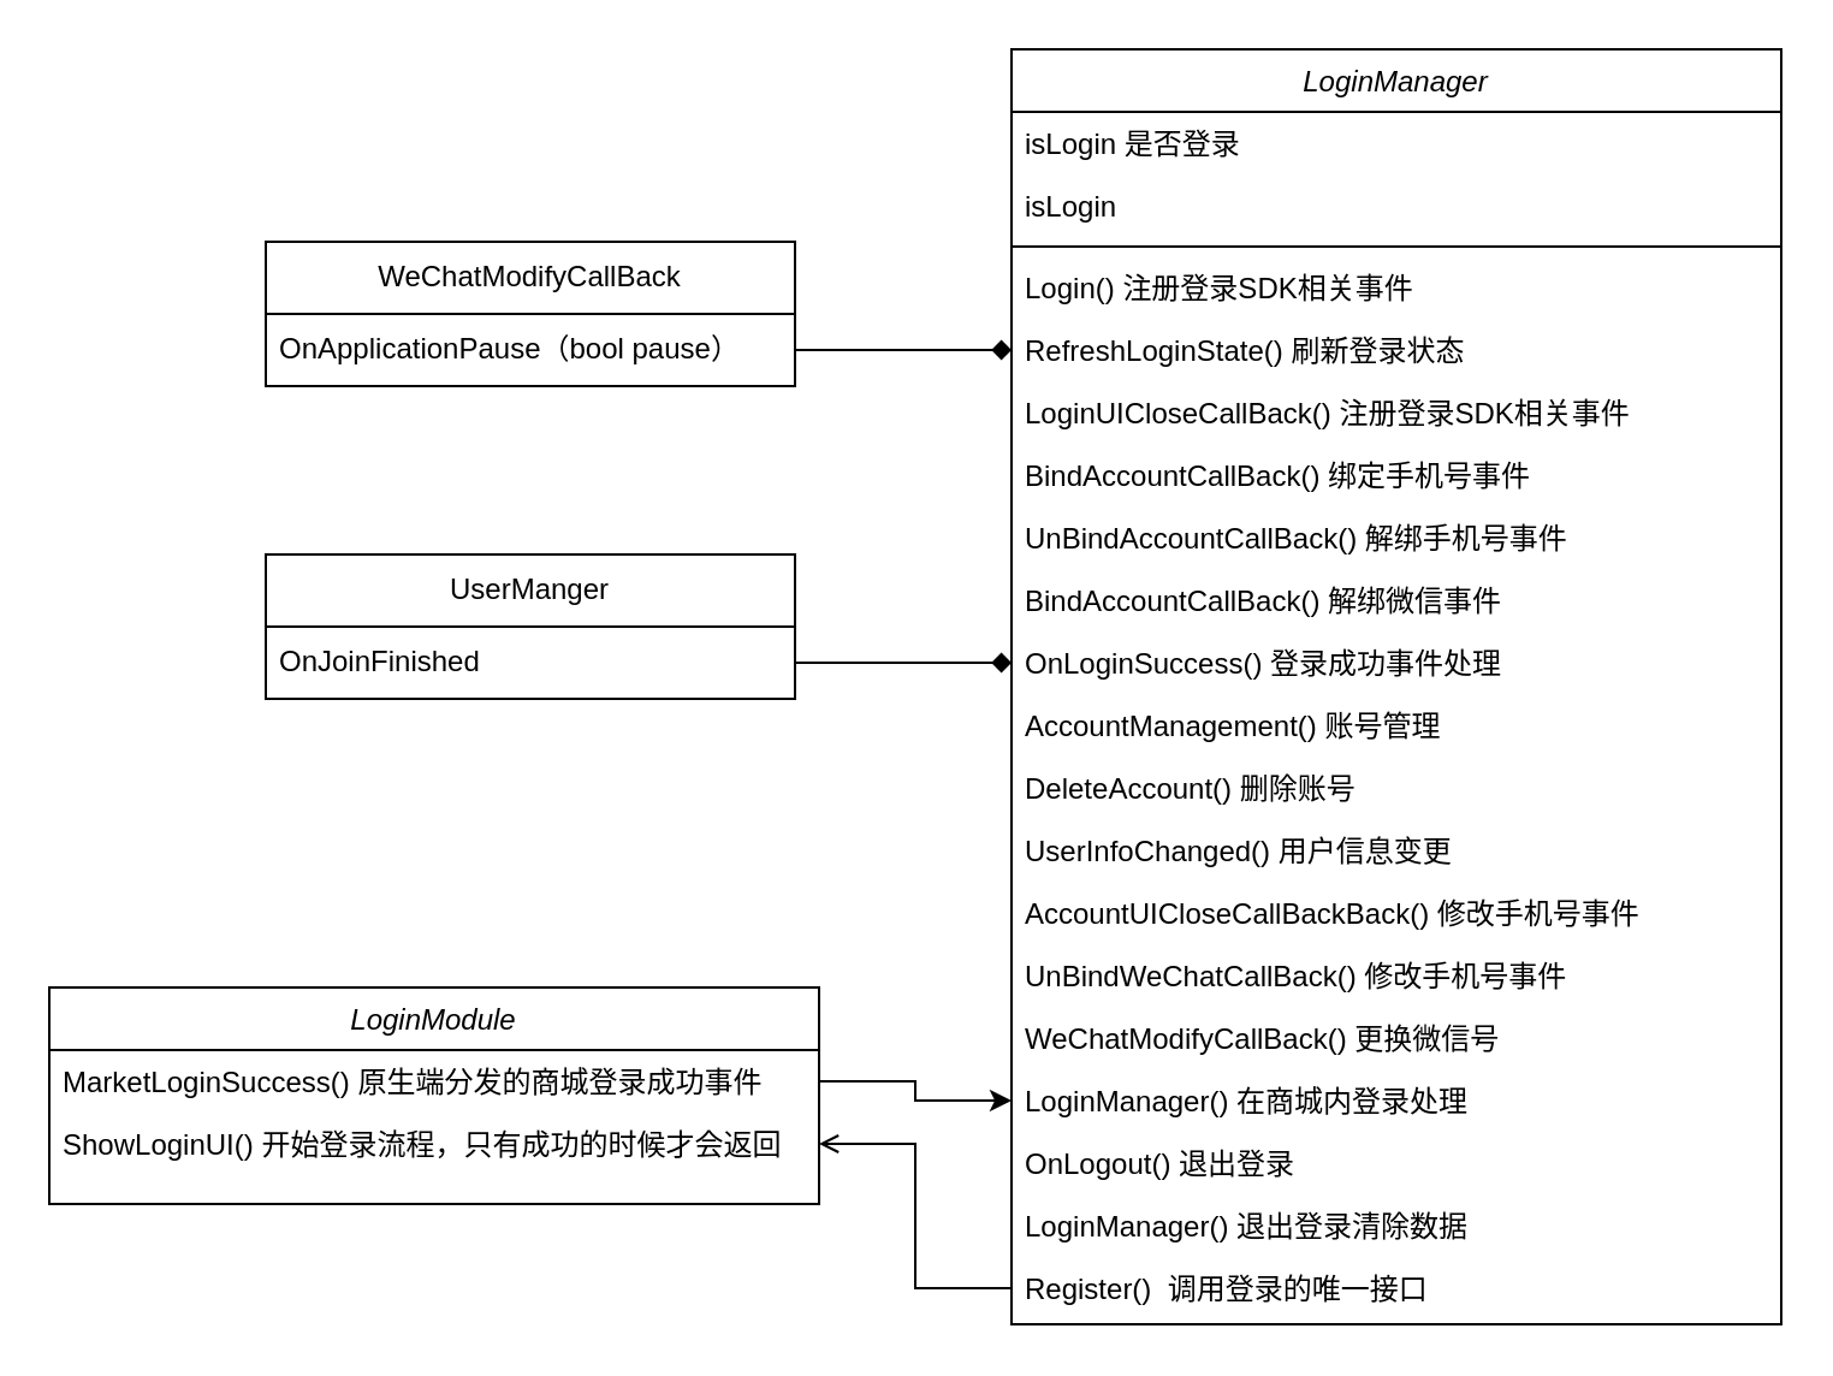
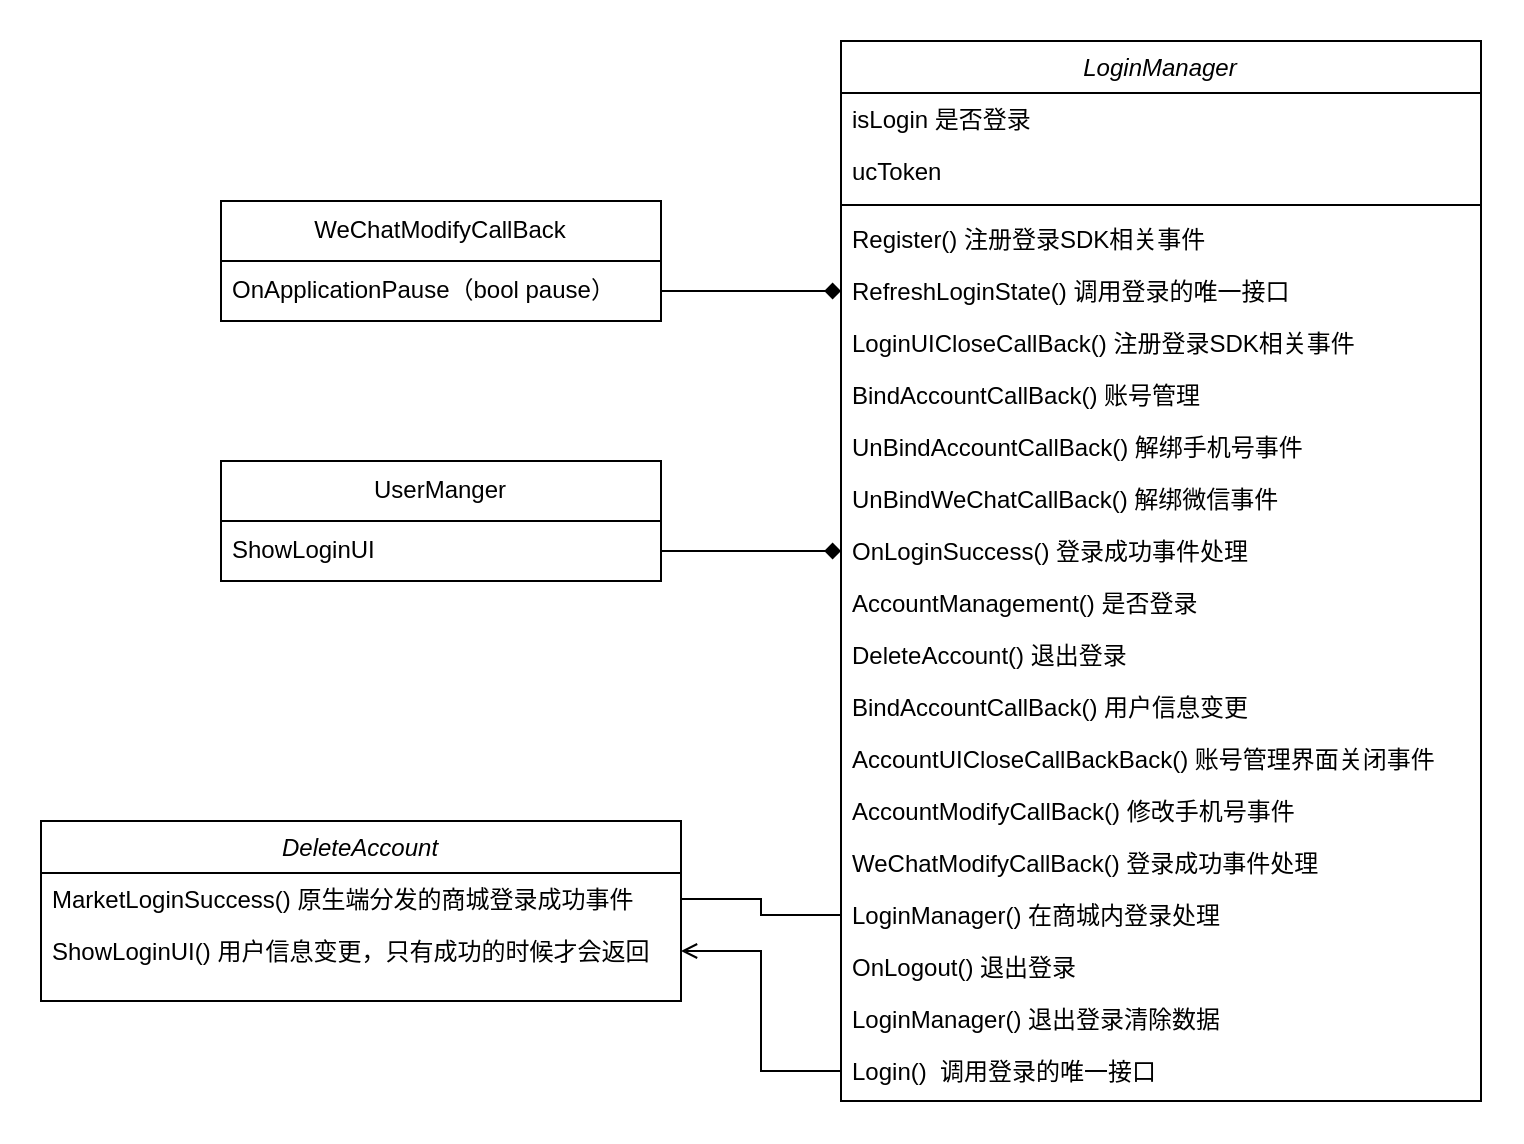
  <mxCell id="0" />
  <mxCell id="1" parent="0" />
  <mxCell id="2" value="LoginManager" style="swimlane;fontStyle=2;align=center;verticalAlign=top;childLayout=stackLayout;horizontal=1;startSize=26;horizontalStack=0;resizeParent=1;resizeLast=0;collapsible=1;marginBottom=0;rounded=0;shadow=0;strokeWidth=1;" parent="1" vertex="1"><mxGeometry x="420" y="20" width="320" height="530" as="geometry"><mxRectangle x="230" y="140" width="160" height="26" as="alternateBounds" /></mxGeometry></mxCell>
  <mxCell id="3" value="isLogin 是否登录" style="text;align=left;verticalAlign=top;spacingLeft=4;spacingRight=4;overflow=hidden;rotatable=0;points=[[0,0.5],[1,0.5]];portConstraint=eastwest;" parent="2" vertex="1"><mxGeometry y="26" width="320" height="26" as="geometry" /></mxCell>
- <mxCell id="4" value="isLogin" style="text;align=left;verticalAlign=top;spacingLeft=4;spacingRight=4;overflow=hidden;rotatable=0;points=[[0,0.5],[1,0.5]];portConstraint=eastwest;rounded=0;shadow=0;html=0;" parent="2" vertex="1"><mxGeometry y="52" width="320" height="26" as="geometry" /></mxCell>
+ <mxCell id="4" value="ucToken" style="text;align=left;verticalAlign=top;spacingLeft=4;spacingRight=4;overflow=hidden;rotatable=0;points=[[0,0.5],[1,0.5]];portConstraint=eastwest;rounded=0;shadow=0;html=0;" parent="2" vertex="1"><mxGeometry y="52" width="320" height="26" as="geometry" /></mxCell>
  <mxCell id="5" value="" style="line;html=1;strokeWidth=1;align=left;verticalAlign=middle;spacingTop=-1;spacingLeft=3;spacingRight=3;rotatable=0;labelPosition=right;points=[];portConstraint=eastwest;" parent="2" vertex="1"><mxGeometry y="78" width="320" height="8" as="geometry" /></mxCell>
- <mxCell id="6" value="Login() 注册登录SDK相关事件&#10;" style="text;align=left;verticalAlign=top;spacingLeft=4;spacingRight=4;overflow=hidden;rotatable=0;points=[[0,0.5],[1,0.5]];portConstraint=eastwest;" parent="2" vertex="1"><mxGeometry y="86" width="320" height="26" as="geometry" /></mxCell>
- <mxCell id="7" value="RefreshLoginState() 刷新登录状态&#10;" style="text;align=left;verticalAlign=top;spacingLeft=4;spacingRight=4;overflow=hidden;rotatable=0;points=[[0,0.5],[1,0.5]];portConstraint=eastwest;" vertex="1" parent="2"><mxGeometry y="112" width="320" height="26" as="geometry" /></mxCell>
+ <mxCell id="6" value="Register() 注册登录SDK相关事件&#10;" style="text;align=left;verticalAlign=top;spacingLeft=4;spacingRight=4;overflow=hidden;rotatable=0;points=[[0,0.5],[1,0.5]];portConstraint=eastwest;" parent="2" vertex="1"><mxGeometry y="86" width="320" height="26" as="geometry" /></mxCell>
+ <mxCell id="7" value="RefreshLoginState() 调用登录的唯一接口&#10;" style="text;align=left;verticalAlign=top;spacingLeft=4;spacingRight=4;overflow=hidden;rotatable=0;points=[[0,0.5],[1,0.5]];portConstraint=eastwest;" vertex="1" parent="2"><mxGeometry y="112" width="320" height="26" as="geometry" /></mxCell>
  <mxCell id="8" value="LoginUICloseCallBack() 注册登录SDK相关事件" style="text;align=left;verticalAlign=top;spacingLeft=4;spacingRight=4;overflow=hidden;rotatable=0;points=[[0,0.5],[1,0.5]];portConstraint=eastwest;" vertex="1" parent="2"><mxGeometry y="138" width="320" height="26" as="geometry" /></mxCell>
- <mxCell id="9" value="BindAccountCallBack() 绑定手机号事件" style="text;align=left;verticalAlign=top;spacingLeft=4;spacingRight=4;overflow=hidden;rotatable=0;points=[[0,0.5],[1,0.5]];portConstraint=eastwest;" vertex="1" parent="2"><mxGeometry y="164" width="320" height="26" as="geometry" /></mxCell>
+ <mxCell id="9" value="BindAccountCallBack() 账号管理" style="text;align=left;verticalAlign=top;spacingLeft=4;spacingRight=4;overflow=hidden;rotatable=0;points=[[0,0.5],[1,0.5]];portConstraint=eastwest;" vertex="1" parent="2"><mxGeometry y="164" width="320" height="26" as="geometry" /></mxCell>
  <mxCell id="10" value="UnBindAccountCallBack() 解绑手机号事件" style="text;align=left;verticalAlign=top;spacingLeft=4;spacingRight=4;overflow=hidden;rotatable=0;points=[[0,0.5],[1,0.5]];portConstraint=eastwest;" vertex="1" parent="2"><mxGeometry y="190" width="320" height="26" as="geometry" /></mxCell>
- <mxCell id="11" value="BindAccountCallBack() 解绑微信事件" style="text;align=left;verticalAlign=top;spacingLeft=4;spacingRight=4;overflow=hidden;rotatable=0;points=[[0,0.5],[1,0.5]];portConstraint=eastwest;" vertex="1" parent="2"><mxGeometry y="216" width="320" height="26" as="geometry" /></mxCell>
+ <mxCell id="11" value="UnBindWeChatCallBack() 解绑微信事件" style="text;align=left;verticalAlign=top;spacingLeft=4;spacingRight=4;overflow=hidden;rotatable=0;points=[[0,0.5],[1,0.5]];portConstraint=eastwest;" vertex="1" parent="2"><mxGeometry y="216" width="320" height="26" as="geometry" /></mxCell>
  <mxCell id="12" value="OnLoginSuccess() 登录成功事件处理&#10;" style="text;align=left;verticalAlign=top;spacingLeft=4;spacingRight=4;overflow=hidden;rotatable=0;points=[[0,0.5],[1,0.5]];portConstraint=eastwest;" vertex="1" parent="2"><mxGeometry y="242" width="320" height="26" as="geometry" /></mxCell>
- <mxCell id="13" value="AccountManagement() 账号管理" style="text;align=left;verticalAlign=top;spacingLeft=4;spacingRight=4;overflow=hidden;rotatable=0;points=[[0,0.5],[1,0.5]];portConstraint=eastwest;" vertex="1" parent="2"><mxGeometry y="268" width="320" height="26" as="geometry" /></mxCell>
- <mxCell id="14" value="DeleteAccount() 删除账号" style="text;align=left;verticalAlign=top;spacingLeft=4;spacingRight=4;overflow=hidden;rotatable=0;points=[[0,0.5],[1,0.5]];portConstraint=eastwest;" vertex="1" parent="2"><mxGeometry y="294" width="320" height="26" as="geometry" /></mxCell>
- <mxCell id="15" value="UserInfoChanged() 用户信息变更" style="text;align=left;verticalAlign=top;spacingLeft=4;spacingRight=4;overflow=hidden;rotatable=0;points=[[0,0.5],[1,0.5]];portConstraint=eastwest;" vertex="1" parent="2"><mxGeometry y="320" width="320" height="26" as="geometry" /></mxCell>
- <mxCell id="16" value="AccountUICloseCallBackBack() 修改手机号事件" style="text;align=left;verticalAlign=top;spacingLeft=4;spacingRight=4;overflow=hidden;rotatable=0;points=[[0,0.5],[1,0.5]];portConstraint=eastwest;" vertex="1" parent="2"><mxGeometry y="346" width="320" height="26" as="geometry" /></mxCell>
- <mxCell id="17" value="UnBindWeChatCallBack() 修改手机号事件" style="text;align=left;verticalAlign=top;spacingLeft=4;spacingRight=4;overflow=hidden;rotatable=0;points=[[0,0.5],[1,0.5]];portConstraint=eastwest;" vertex="1" parent="2"><mxGeometry y="372" width="320" height="26" as="geometry" /></mxCell>
- <mxCell id="18" value="WeChatModifyCallBack() 更换微信号" style="text;align=left;verticalAlign=top;spacingLeft=4;spacingRight=4;overflow=hidden;rotatable=0;points=[[0,0.5],[1,0.5]];portConstraint=eastwest;" vertex="1" parent="2"><mxGeometry y="398" width="320" height="26" as="geometry" /></mxCell>
+ <mxCell id="13" value="AccountManagement() 是否登录" style="text;align=left;verticalAlign=top;spacingLeft=4;spacingRight=4;overflow=hidden;rotatable=0;points=[[0,0.5],[1,0.5]];portConstraint=eastwest;" vertex="1" parent="2"><mxGeometry y="268" width="320" height="26" as="geometry" /></mxCell>
+ <mxCell id="14" value="DeleteAccount() 退出登录" style="text;align=left;verticalAlign=top;spacingLeft=4;spacingRight=4;overflow=hidden;rotatable=0;points=[[0,0.5],[1,0.5]];portConstraint=eastwest;" vertex="1" parent="2"><mxGeometry y="294" width="320" height="26" as="geometry" /></mxCell>
+ <mxCell id="15" value="BindAccountCallBack() 用户信息变更" style="text;align=left;verticalAlign=top;spacingLeft=4;spacingRight=4;overflow=hidden;rotatable=0;points=[[0,0.5],[1,0.5]];portConstraint=eastwest;" vertex="1" parent="2"><mxGeometry y="320" width="320" height="26" as="geometry" /></mxCell>
+ <mxCell id="16" value="AccountUICloseCallBackBack() 账号管理界面关闭事件" style="text;align=left;verticalAlign=top;spacingLeft=4;spacingRight=4;overflow=hidden;rotatable=0;points=[[0,0.5],[1,0.5]];portConstraint=eastwest;" vertex="1" parent="2"><mxGeometry y="346" width="320" height="26" as="geometry" /></mxCell>
+ <mxCell id="17" value="AccountModifyCallBack() 修改手机号事件" style="text;align=left;verticalAlign=top;spacingLeft=4;spacingRight=4;overflow=hidden;rotatable=0;points=[[0,0.5],[1,0.5]];portConstraint=eastwest;" vertex="1" parent="2"><mxGeometry y="372" width="320" height="26" as="geometry" /></mxCell>
+ <mxCell id="18" value="WeChatModifyCallBack() 登录成功事件处理" style="text;align=left;verticalAlign=top;spacingLeft=4;spacingRight=4;overflow=hidden;rotatable=0;points=[[0,0.5],[1,0.5]];portConstraint=eastwest;" vertex="1" parent="2"><mxGeometry y="398" width="320" height="26" as="geometry" /></mxCell>
  <mxCell id="19" value="LoginManager() 在商城内登录处理" style="text;align=left;verticalAlign=top;spacingLeft=4;spacingRight=4;overflow=hidden;rotatable=0;points=[[0,0.5],[1,0.5]];portConstraint=eastwest;" vertex="1" parent="2"><mxGeometry y="424" width="320" height="26" as="geometry" /></mxCell>
  <mxCell id="20" value="OnLogout() 退出登录" style="text;align=left;verticalAlign=top;spacingLeft=4;spacingRight=4;overflow=hidden;rotatable=0;points=[[0,0.5],[1,0.5]];portConstraint=eastwest;" vertex="1" parent="2"><mxGeometry y="450" width="320" height="26" as="geometry" /></mxCell>
  <mxCell id="21" value="LoginManager() 退出登录清除数据" style="text;align=left;verticalAlign=top;spacingLeft=4;spacingRight=4;overflow=hidden;rotatable=0;points=[[0,0.5],[1,0.5]];portConstraint=eastwest;" vertex="1" parent="2"><mxGeometry y="476" width="320" height="26" as="geometry" /></mxCell>
- <mxCell id="22" value="Register()  调用登录的唯一接口" style="text;align=left;verticalAlign=top;spacingLeft=4;spacingRight=4;overflow=hidden;rotatable=0;points=[[0,0.5],[1,0.5]];portConstraint=eastwest;" vertex="1" parent="2"><mxGeometry y="502" width="320" height="26" as="geometry" /></mxCell>
+ <mxCell id="22" value="Login()  调用登录的唯一接口" style="text;align=left;verticalAlign=top;spacingLeft=4;spacingRight=4;overflow=hidden;rotatable=0;points=[[0,0.5],[1,0.5]];portConstraint=eastwest;" vertex="1" parent="2"><mxGeometry y="502" width="320" height="26" as="geometry" /></mxCell>
  <mxCell id="23" value="WeChatModifyCallBack" style="swimlane;fontStyle=0;childLayout=stackLayout;horizontal=1;startSize=30;horizontalStack=0;resizeParent=1;resizeParentMax=0;resizeLast=0;collapsible=1;marginBottom=0;whiteSpace=wrap;html=1;" vertex="1" parent="1"><mxGeometry x="110" y="100" width="220" height="60" as="geometry" /></mxCell>
  <mxCell id="24" value="OnApplicationPause（bool pause）" style="text;strokeColor=none;fillColor=none;align=left;verticalAlign=middle;spacingLeft=4;spacingRight=4;overflow=hidden;points=[[0,0.5],[1,0.5]];portConstraint=eastwest;rotatable=0;whiteSpace=wrap;html=1;" vertex="1" parent="23"><mxGeometry y="30" width="220" height="30" as="geometry" /></mxCell>
  <mxCell id="25" style="edgeStyle=orthogonalEdgeStyle;rounded=0;orthogonalLoop=1;jettySize=auto;html=1;exitX=1;exitY=0.5;exitDx=0;exitDy=0;entryX=0;entryY=0.5;entryDx=0;entryDy=0;endArrow=diamond;" edge="1" parent="1" source="24" target="7"><mxGeometry relative="1" as="geometry" /></mxCell>
- <mxCell id="26" value="LoginModule" style="swimlane;fontStyle=2;align=center;verticalAlign=top;childLayout=stackLayout;horizontal=1;startSize=26;horizontalStack=0;resizeParent=1;resizeLast=0;collapsible=1;marginBottom=0;rounded=0;shadow=0;strokeWidth=1;" vertex="1" parent="1"><mxGeometry x="20" y="410" width="320" height="90" as="geometry"><mxRectangle x="230" y="140" width="160" height="26" as="alternateBounds" /></mxGeometry></mxCell>
+ <mxCell id="26" value="DeleteAccount" style="swimlane;fontStyle=2;align=center;verticalAlign=top;childLayout=stackLayout;horizontal=1;startSize=26;horizontalStack=0;resizeParent=1;resizeLast=0;collapsible=1;marginBottom=0;rounded=0;shadow=0;strokeWidth=1;" vertex="1" parent="1"><mxGeometry x="20" y="410" width="320" height="90" as="geometry"><mxRectangle x="230" y="140" width="160" height="26" as="alternateBounds" /></mxGeometry></mxCell>
  <mxCell id="27" value="MarketLoginSuccess() 原生端分发的商城登录成功事件&#10;" style="text;align=left;verticalAlign=top;spacingLeft=4;spacingRight=4;overflow=hidden;rotatable=0;points=[[0,0.5],[1,0.5]];portConstraint=eastwest;" vertex="1" parent="26"><mxGeometry y="26" width="320" height="26" as="geometry" /></mxCell>
- <mxCell id="28" value="ShowLoginUI() 开始登录流程，只有成功的时候才会返回" style="text;align=left;verticalAlign=top;spacingLeft=4;spacingRight=4;overflow=hidden;rotatable=0;points=[[0,0.5],[1,0.5]];portConstraint=eastwest;" vertex="1" parent="26"><mxGeometry y="52" width="320" height="26" as="geometry" /></mxCell>
+ <mxCell id="28" value="ShowLoginUI() 用户信息变更，只有成功的时候才会返回" style="text;align=left;verticalAlign=top;spacingLeft=4;spacingRight=4;overflow=hidden;rotatable=0;points=[[0,0.5],[1,0.5]];portConstraint=eastwest;" vertex="1" parent="26"><mxGeometry y="52" width="320" height="26" as="geometry" /></mxCell>
  <mxCell id="29" style="edgeStyle=orthogonalEdgeStyle;rounded=0;orthogonalLoop=1;jettySize=auto;html=1;endArrow=open;" edge="1" parent="1" source="22" target="28"><mxGeometry relative="1" as="geometry" /></mxCell>
- <mxCell id="30" style="edgeStyle=orthogonalEdgeStyle;rounded=0;orthogonalLoop=1;jettySize=auto;html=1;entryX=0;entryY=0.5;entryDx=0;entryDy=0;" edge="1" parent="1" source="27" target="19"><mxGeometry relative="1" as="geometry" /></mxCell>
+ <mxCell id="30" style="edgeStyle=orthogonalEdgeStyle;rounded=0;orthogonalLoop=1;jettySize=auto;html=1;entryX=0;entryY=0.5;entryDx=0;entryDy=0;endArrow=none;" edge="1" parent="1" source="27" target="19"><mxGeometry relative="1" as="geometry" /></mxCell>
  <mxCell id="31" value="UserManger" style="swimlane;fontStyle=0;childLayout=stackLayout;horizontal=1;startSize=30;horizontalStack=0;resizeParent=1;resizeParentMax=0;resizeLast=0;collapsible=1;marginBottom=0;whiteSpace=wrap;html=1;labelBackgroundColor=none;" vertex="1" parent="1"><mxGeometry x="110" y="230" width="220" height="60" as="geometry" /></mxCell>
- <mxCell id="32" value="OnJoinFinished" style="text;strokeColor=none;fillColor=none;align=left;verticalAlign=middle;spacingLeft=4;spacingRight=4;overflow=hidden;points=[[0,0.5],[1,0.5]];portConstraint=eastwest;rotatable=0;whiteSpace=wrap;html=1;labelBackgroundColor=none;" vertex="1" parent="31"><mxGeometry y="30" width="220" height="30" as="geometry" /></mxCell>
+ <mxCell id="32" value="ShowLoginUI" style="text;strokeColor=none;fillColor=none;align=left;verticalAlign=middle;spacingLeft=4;spacingRight=4;overflow=hidden;points=[[0,0.5],[1,0.5]];portConstraint=eastwest;rotatable=0;whiteSpace=wrap;html=1;labelBackgroundColor=none;" vertex="1" parent="31"><mxGeometry y="30" width="220" height="30" as="geometry" /></mxCell>
  <mxCell id="33" style="edgeStyle=orthogonalEdgeStyle;rounded=0;orthogonalLoop=1;jettySize=auto;html=1;entryX=0;entryY=0.5;entryDx=0;entryDy=0;endArrow=diamond;" edge="1" parent="1" source="32" target="12"><mxGeometry relative="1" as="geometry" /></mxCell>
